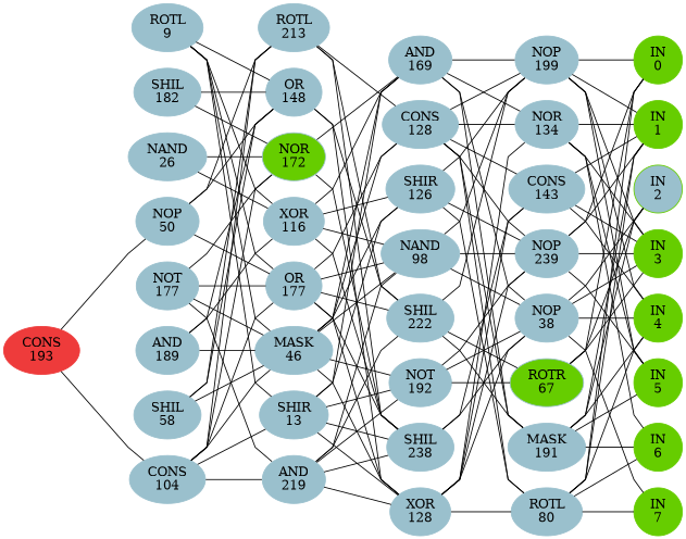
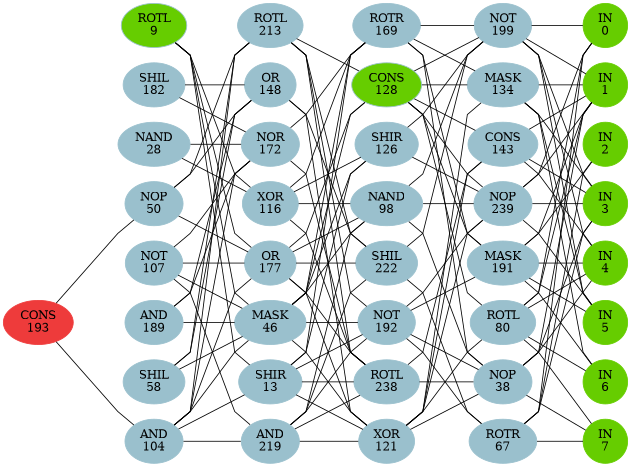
  graph {
    ordering=out
    rankdir=LR
    ranksep=0.75
    splines=polyline
    node [color=lightblue3 style=filled]
    edge [style=solid]
    n1 [color=chartreuse3 label="IN\n0"]
    n2 [color=chartreuse3 label="IN\n1"]
-   n3 [color=chartreuse3 label="IN\n2" fillcolor=lightblue3]
+   n3 [color=chartreuse3 label="IN\n2"]
    n4 [color=chartreuse3 label="IN\n3"]
    n5 [color=chartreuse3 label="IN\n4"]
    n6 [color=chartreuse3 label="IN\n5"]
    n7 [color=chartreuse3 label="IN\n6"]
    n8 [color=chartreuse3 label="IN\n7"]
-   n9 [label="NOP\n199"]
-   n10 [label="NOR\n134"]
+   n9 [label="NOT\n199"]
+   n10 [label="MASK\n134"]
    n11 [label="CONS\n143"]
    n12 [label="NOP\n239"]
    n13 [label="MASK\n191"]
    n14 [label="ROTL\n80"]
    n15 [label="NOP\n38"]
-   n16 [label="ROTR\n67" fillcolor=chartreuse3]
-   n17 [label="AND\n169"]
-   n18 [label="CONS\n128"]
+   n16 [label="ROTR\n67"]
+   n17 [label="ROTR\n169"]
+   n18 [label="CONS\n128" fillcolor=chartreuse3]
    n19 [label="SHIR\n126"]
    n20 [label="NAND\n98"]
    n21 [label="SHIL\n222"]
    n22 [label="NOT\n192"]
-   n23 [label="SHIL\n238"]
-   n24 [label="XOR\n128"]
+   n23 [label="ROTL\n238"]
+   n24 [label="XOR\n121"]
    n25 [label="ROTL\n213"]
    n26 [label="OR\n148"]
-   n27 [label="NOR\n172" fillcolor=chartreuse3]
+   n27 [label="NOR\n172"]
    n28 [label="XOR\n116"]
    n29 [label="OR\n177"]
    n30 [label="MASK\n46"]
    n31 [label="SHIR\n13"]
    n32 [label="AND\n219"]
-   n33 [label="ROTL\n9"]
+   n33 [label="ROTL\n9" fillcolor=chartreuse3]
    n34 [label="SHIL\n182"]
-   n35 [label="NAND\n26"]
+   n35 [label="NAND\n28"]
    n36 [label="NOP\n50"]
-   n37 [label="NOT\n177"]
+   n37 [label="NOT\n107"]
    n38 [label="AND\n189"]
    n39 [label="SHIL\n58"]
-   n40 [label="CONS\n104"]
+   n40 [label="AND\n104"]
    n41 [color=brown2 label="CONS\n193"]
    subgraph sub_1 {
      rank=same
      n1
      n2
      n3
      n4
      n5
      n6
      n7
      n8
    }
    subgraph sub_2 {
      rank=same
      n9
      n10
      n11
      n12
      n13
      n14
      n15
      n16
    }
    subgraph sub_3 {
      rank=same
      n17
      n18
      n19
      n20
      n21
      n22
      n23
      n24
    }
    subgraph sub_4 {
      rank=same
      n25
      n26
      n27
      n28
      n29
      n30
      n31
      n32
    }
    subgraph sub_5 {
      rank=same
      n33
      n34
      n35
      n36
      n37
      n38
      n39
      n40
    }
    subgraph sub_6 {
      rank=same
      n41
    }
    n1 -- n2 [style=invis]
    n2 -- n3 [style=invis]
    n3 -- n4 [style=invis]
    n4 -- n5 [style=invis]
    n5 -- n6 [style=invis]
    n6 -- n7 [style=invis]
    n7 -- n8 [style=invis]
    n9 -- n1
    n9 -- n2
    n9 -- n4
    n9 -- n5
    n9 -- n6
    n9 -- n10 [style=invis]
    n10 -- n2
    n10 -- n4
    n10 -- n6
    n10 -- n7
    n10 -- n11 [style=invis]
    n11 -- n2
    n11 -- n4
    n11 -- n5
    n11 -- n12 [style=invis]
    n12 -- n1
    n12 -- n2
    n12 -- n4
    n12 -- n6
    n12 -- n13 [style=invis]
    n13 -- n2
    n13 -- n3
    n13 -- n5
    n13 -- n6
    n13 -- n7
    n13 -- n14 [style=invis]
    n14 -- n1
    n14 -- n2
    n14 -- n5
    n14 -- n7
    n14 -- n8
    n14 -- n15 [style=invis]
-   n15 -- n3
+   n15 -- n2
    n15 -- n4
    n15 -- n5
    n15 -- n8
    n15 -- n16 [style=invis]
    n16 -- n1
    n16 -- n3
    n16 -- n4
+   n16 -- n8
    n17 -- n9
    n17 -- n10
    n17 -- n13
    n17 -- n15
    n17 -- n18 [style=invis]
    n18 -- n9
    n18 -- n10
    n18 -- n11
    n18 -- n12
    n18 -- n13
    n18 -- n14
    n18 -- n19 [style=invis]
    n19 -- n9
    n19 -- n12
-   n19 -- n14
    n19 -- n20 [style=invis]
    n20 -- n9
    n20 -- n12
    n20 -- n15
    n20 -- n21 [style=invis]
    n21 -- n9
    n21 -- n16
    n21 -- n22 [style=invis]
    n22 -- n12
-   n21 -- n13
+   n22 -- n13
    n22 -- n15
    n22 -- n16
    n22 -- n23 [style=invis]
    n23 -- n11
    n23 -- n15
    n23 -- n24 [style=invis]
    n24 -- n10
    n24 -- n11
    n24 -- n12
    n24 -- n14
    n24 -- n15
    n25 -- n18
    n25 -- n21
+   n25 -- n22
    n25 -- n23
    n25 -- n26 [style=invis]
    n26 -- n21
    n26 -- n24
    n26 -- n27 [style=invis]
    n27 -- n17
    n27 -- n23
    n27 -- n28 [style=invis]
    n28 -- n17
    n28 -- n19
    n28 -- n20
    n28 -- n23
    n28 -- n29 [style=invis]
    n29 -- n18
    n29 -- n20
    n29 -- n21
    n29 -- n23
    n29 -- n24
    n29 -- n30 [style=invis]
    n30 -- n17
    n30 -- n18
    n30 -- n19
    n30 -- n20
    n30 -- n22
    n30 -- n24
    n30 -- n31 [style=invis]
    n31 -- n17
    n31 -- n19
    n31 -- n22
    n31 -- n23
    n31 -- n24
    n31 -- n32 [style=invis]
    n32 -- n20
    n32 -- n21
    n32 -- n22
    n32 -- n23
    n32 -- n24
-   n33 -- n26
    n33 -- n28
    n33 -- n29
    n33 -- n30
    n33 -- n31
    n33 -- n34 [style=invis]
    n34 -- n26
    n34 -- n27
    n34 -- n35 [style=invis]
    n35 -- n27
    n35 -- n28
    n35 -- n36 [style=invis]
    n36 -- n25
    n36 -- n26
    n36 -- n29
    n36 -- n37 [style=invis]
    n37 -- n27
    n37 -- n29
    n37 -- n30
    n37 -- n32
    n37 -- n38 [style=invis]
    n38 -- n26
-   n38 -- n28
+   n38 -- n27
    n38 -- n30
    n38 -- n39 [style=invis]
    n39 -- n25
    n39 -- n26
    n39 -- n30
    n39 -- n40 [style=invis]
    n40 -- n25
    n40 -- n27
    n40 -- n29
    n40 -- n30
    n40 -- n31
    n40 -- n32
    n41 -- n36
    n41 -- n40
    n41 -- n41 [style=invis]
  }
